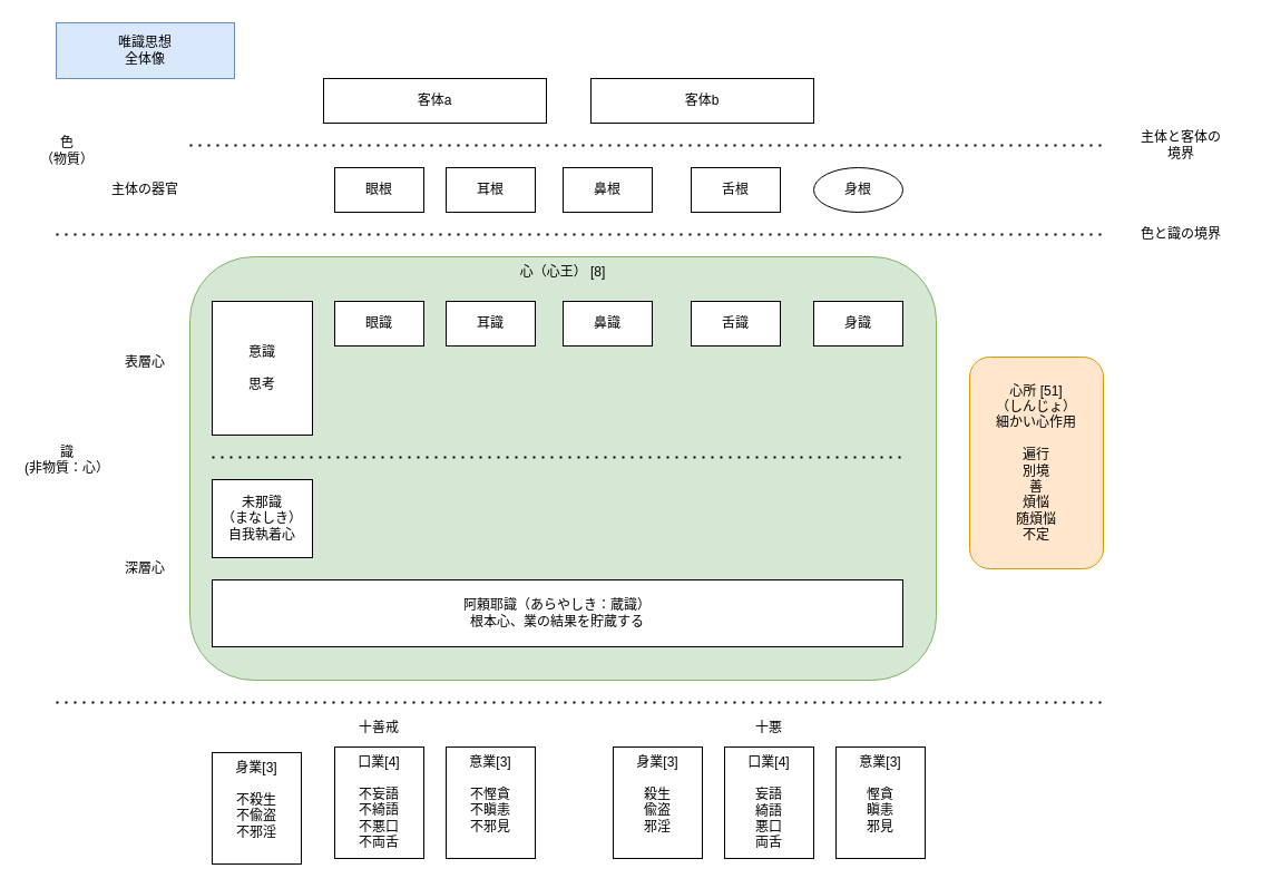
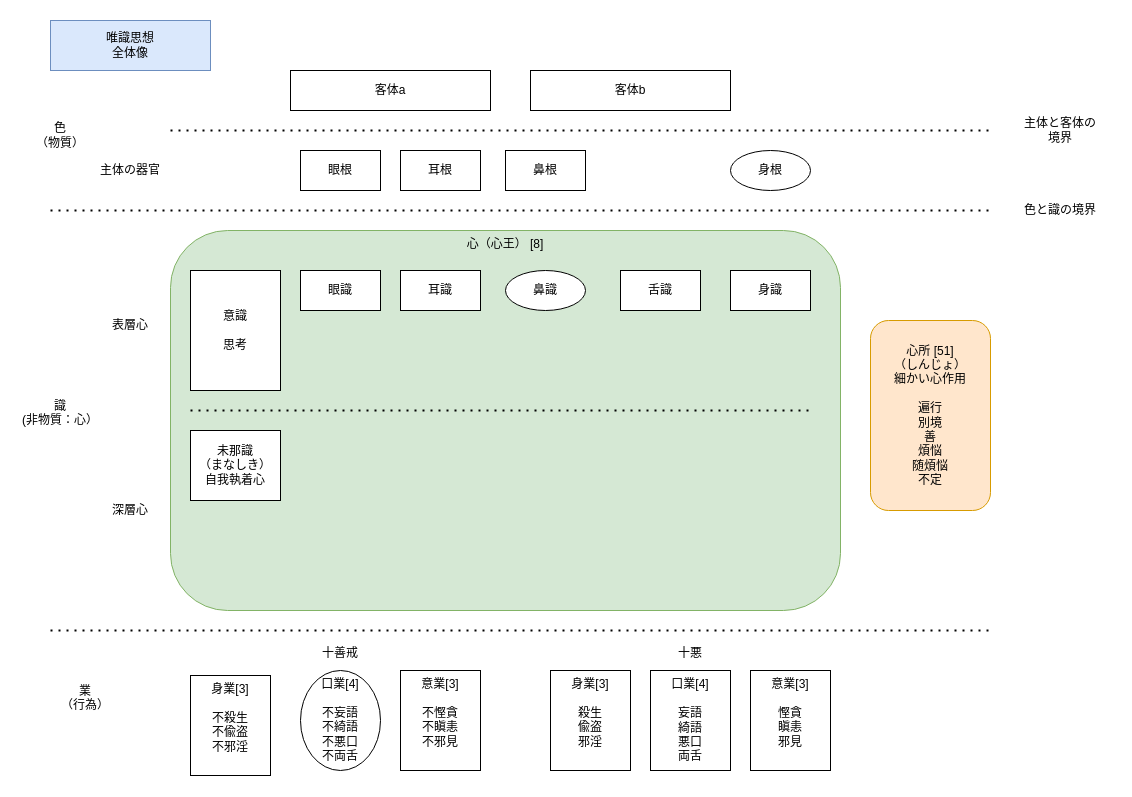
  <mxCell id="0" />
  <mxCell id="1" parent="0" />
  <mxCell id="2" value="心（心王） [8]" style="rounded=1;whiteSpace=wrap;html=1;verticalAlign=top;fillColor=#d5e8d4;strokeColor=#82b366;" vertex="1" parent="1"><mxGeometry x="170" y="230" width="670" height="380" as="geometry" /></mxCell>
  <mxCell id="3" value="唯識思想&lt;div&gt;全体像&lt;/div&gt;" style="text;html=1;align=center;verticalAlign=middle;whiteSpace=wrap;rounded=0;fillColor=#dae8fc;strokeColor=#6c8ebf;" parent="1" vertex="1"><mxGeometry x="50" y="20" width="160" height="50" as="geometry" /></mxCell>
  <mxCell id="4" value="色&lt;br&gt;&lt;span style=&quot;background-color: transparent; color: light-dark(rgb(0, 0, 0), rgb(255, 255, 255));&quot;&gt;（物質&lt;/span&gt;&lt;span style=&quot;background-color: transparent; color: light-dark(rgb(0, 0, 0), rgb(255, 255, 255));&quot;&gt;）&lt;/span&gt;" style="text;html=1;align=center;verticalAlign=middle;whiteSpace=wrap;rounded=0;" vertex="1" parent="1"><mxGeometry x="20" y="110" width="80" height="50" as="geometry" /></mxCell>
+ <mxCell id="5" value="&lt;div&gt;業&lt;/div&gt;&lt;div&gt;（行為）&lt;/div&gt;&lt;div&gt;&lt;div&gt;&lt;br&gt;&lt;/div&gt;&lt;/div&gt;" style="text;html=1;align=center;verticalAlign=middle;whiteSpace=wrap;rounded=0;" vertex="1" parent="1"><mxGeometry x="50" y="665" width="70" height="80" as="geometry" /></mxCell>
  <mxCell id="6" value="眼根" style="rounded=0;whiteSpace=wrap;html=1;" vertex="1" parent="1"><mxGeometry x="300" y="150" width="80" height="40" as="geometry" /></mxCell>
  <mxCell id="7" value="耳根" style="rounded=0;whiteSpace=wrap;html=1;" vertex="1" parent="1"><mxGeometry x="400" y="150" width="80" height="40" as="geometry" /></mxCell>
  <mxCell id="8" value="鼻根" style="rounded=0;whiteSpace=wrap;html=1;" vertex="1" parent="1"><mxGeometry x="505" y="150" width="80" height="40" as="geometry" /></mxCell>
- <mxCell id="9" value="舌根" style="rounded=0;whiteSpace=wrap;html=1;" vertex="1" parent="1"><mxGeometry x="620" y="150" width="80" height="40" as="geometry" /></mxCell>
  <mxCell id="10" value="身根" style="ellipse;whiteSpace=wrap;html=1;" vertex="1" parent="1"><mxGeometry x="730" y="150" width="80" height="40" as="geometry" /></mxCell>
  <mxCell id="11" value="耳識" style="rounded=0;whiteSpace=wrap;html=1;" vertex="1" parent="1"><mxGeometry x="400" y="270" width="80" height="40" as="geometry" /></mxCell>
  <mxCell id="12" value="眼識" style="rounded=0;whiteSpace=wrap;html=1;" vertex="1" parent="1"><mxGeometry x="300" y="270" width="80" height="40" as="geometry" /></mxCell>
- <mxCell id="13" value="鼻識" style="rounded=0;whiteSpace=wrap;html=1;" vertex="1" parent="1"><mxGeometry x="505" y="270" width="80" height="40" as="geometry" /></mxCell>
+ <mxCell id="13" value="鼻識" style="ellipse;whiteSpace=wrap;html=1;" vertex="1" parent="1"><mxGeometry x="505" y="270" width="80" height="40" as="geometry" /></mxCell>
  <mxCell id="14" value="舌識" style="rounded=0;whiteSpace=wrap;html=1;" vertex="1" parent="1"><mxGeometry x="620" y="270" width="80" height="40" as="geometry" /></mxCell>
  <mxCell id="15" value="身識" style="rounded=0;whiteSpace=wrap;html=1;" vertex="1" parent="1"><mxGeometry x="730" y="270" width="80" height="40" as="geometry" /></mxCell>
  <mxCell id="16" value="意識&lt;div&gt;&lt;br&gt;&lt;div&gt;思考&lt;/div&gt;&lt;/div&gt;" style="rounded=0;whiteSpace=wrap;html=1;" vertex="1" parent="1"><mxGeometry x="190" y="270" width="90" height="120" as="geometry" /></mxCell>
  <mxCell id="17" value="" style="endArrow=none;dashed=1;html=1;dashPattern=1 3;strokeWidth=2;rounded=0;" edge="1" parent="1"><mxGeometry width="50" height="50" relative="1" as="geometry"><mxPoint x="50" y="210" as="sourcePoint" /><mxPoint x="990" y="210" as="targetPoint" /></mxGeometry></mxCell>
  <mxCell id="18" value="色と識の境界" style="text;html=1;align=center;verticalAlign=middle;whiteSpace=wrap;rounded=0;" vertex="1" parent="1"><mxGeometry x="1010" y="190" width="100" height="40" as="geometry" /></mxCell>
  <mxCell id="19" value="未那識&lt;div&gt;（まなしき）&lt;div&gt;自我執着心&lt;/div&gt;&lt;/div&gt;" style="rounded=0;whiteSpace=wrap;html=1;" vertex="1" parent="1"><mxGeometry x="190" y="430" width="90" height="70" as="geometry" /></mxCell>
- <mxCell id="20" value="阿頼耶識（あらやしき：蔵識）&lt;div&gt;根本心、業の結果を貯蔵する&lt;/div&gt;" style="rounded=0;whiteSpace=wrap;html=1;" vertex="1" parent="1"><mxGeometry x="190" y="520" width="620" height="60" as="geometry" /></mxCell>
  <mxCell id="21" value="心所 [51]&lt;div&gt;（しんじょ）&lt;br&gt;&lt;div&gt;&lt;div&gt;細かい心作用&lt;/div&gt;&lt;/div&gt;&lt;div&gt;&lt;br&gt;&lt;/div&gt;&lt;div&gt;遍行&lt;/div&gt;&lt;div&gt;別境&lt;/div&gt;&lt;div&gt;善&lt;/div&gt;&lt;div&gt;煩悩&lt;/div&gt;&lt;div&gt;随&lt;span style=&quot;background-color: transparent; color: light-dark(rgb(0, 0, 0), rgb(255, 255, 255));&quot;&gt;煩悩&lt;/span&gt;&lt;/div&gt;&lt;div&gt;&lt;span style=&quot;background-color: transparent; color: light-dark(rgb(0, 0, 0), rgb(255, 255, 255));&quot;&gt;不定&lt;/span&gt;&lt;/div&gt;&lt;/div&gt;" style="rounded=1;whiteSpace=wrap;html=1;fillColor=#ffe6cc;strokeColor=#d79b00;" vertex="1" parent="1"><mxGeometry x="870" y="320" width="120" height="190" as="geometry" /></mxCell>
  <mxCell id="22" value="表層心" style="text;html=1;align=center;verticalAlign=middle;whiteSpace=wrap;rounded=0;" vertex="1" parent="1"><mxGeometry x="90" y="270" width="80" height="110" as="geometry" /></mxCell>
  <mxCell id="23" value="深層心" style="text;html=1;align=center;verticalAlign=middle;whiteSpace=wrap;rounded=0;" vertex="1" parent="1"><mxGeometry x="90" y="440" width="80" height="140" as="geometry" /></mxCell>
  <mxCell id="24" value="客体a" style="rounded=0;whiteSpace=wrap;html=1;" vertex="1" parent="1"><mxGeometry x="290" y="70" width="200" height="40" as="geometry" /></mxCell>
  <mxCell id="25" value="客体b" style="rounded=0;whiteSpace=wrap;html=1;" vertex="1" parent="1"><mxGeometry x="530" y="70" width="200" height="40" as="geometry" /></mxCell>
  <mxCell id="26" value="" style="endArrow=none;dashed=1;html=1;dashPattern=1 3;strokeWidth=2;rounded=0;" edge="1" parent="1"><mxGeometry width="50" height="50" relative="1" as="geometry"><mxPoint x="190" y="410" as="sourcePoint" /><mxPoint x="810" y="410" as="targetPoint" /></mxGeometry></mxCell>
  <mxCell id="27" value="" style="endArrow=none;dashed=1;html=1;dashPattern=1 3;strokeWidth=2;rounded=0;" edge="1" parent="1"><mxGeometry width="50" height="50" relative="1" as="geometry"><mxPoint x="170" y="130" as="sourcePoint" /><mxPoint x="990" y="130" as="targetPoint" /></mxGeometry></mxCell>
  <mxCell id="28" value="主体と客体の&lt;div&gt;境界&lt;/div&gt;" style="text;html=1;align=center;verticalAlign=middle;whiteSpace=wrap;rounded=0;" vertex="1" parent="1"><mxGeometry x="1010" y="110" width="100" height="40" as="geometry" /></mxCell>
  <mxCell id="29" value="身業[3]&lt;div&gt;&lt;br&gt;&lt;/div&gt;&lt;div&gt;不殺生&lt;/div&gt;&lt;div&gt;&lt;div&gt;不偸盗&lt;/div&gt;&lt;div&gt;不邪淫&lt;/div&gt;&lt;/div&gt;" style="rounded=0;whiteSpace=wrap;html=1;labelPosition=center;verticalLabelPosition=middle;align=center;verticalAlign=top;" vertex="1" parent="1"><mxGeometry x="190" y="675" width="80" height="100" as="geometry" /></mxCell>
  <mxCell id="30" value="十善戒" style="text;html=1;align=center;verticalAlign=middle;whiteSpace=wrap;rounded=0;" vertex="1" parent="1"><mxGeometry x="200" y="640" width="280" height="25" as="geometry" /></mxCell>
- <mxCell id="31" value="口業[4]&lt;div&gt;&lt;br&gt;&lt;/div&gt;&lt;div&gt;&lt;div&gt;不妄語&lt;/div&gt;&lt;div&gt;不綺語&lt;/div&gt;&lt;div&gt;不悪口&lt;/div&gt;&lt;div&gt;不両舌&lt;/div&gt;&lt;/div&gt;" style="rounded=0;whiteSpace=wrap;html=1;verticalAlign=top;" vertex="1" parent="1"><mxGeometry x="300" y="670" width="80" height="100" as="geometry" /></mxCell>
+ <mxCell id="31" value="口業[4]&lt;div&gt;&lt;br&gt;&lt;/div&gt;&lt;div&gt;&lt;div&gt;不妄語&lt;/div&gt;&lt;div&gt;不綺語&lt;/div&gt;&lt;div&gt;不悪口&lt;/div&gt;&lt;div&gt;不両舌&lt;/div&gt;&lt;/div&gt;" style="ellipse;whiteSpace=wrap;html=1;verticalAlign=top;" vertex="1" parent="1"><mxGeometry x="300" y="670" width="80" height="100" as="geometry" /></mxCell>
  <mxCell id="32" value="意業[3]&lt;div&gt;&lt;br&gt;&lt;/div&gt;&lt;div&gt;&lt;div&gt;不慳貪&lt;/div&gt;&lt;div&gt;不瞋恚&lt;/div&gt;&lt;div&gt;不邪見&lt;/div&gt;&lt;/div&gt;" style="rounded=0;whiteSpace=wrap;html=1;verticalAlign=top;" vertex="1" parent="1"><mxGeometry x="400" y="670" width="80" height="100" as="geometry" /></mxCell>
  <mxCell id="33" value="" style="endArrow=none;dashed=1;html=1;dashPattern=1 3;strokeWidth=2;rounded=0;" edge="1" parent="1"><mxGeometry width="50" height="50" relative="1" as="geometry"><mxPoint x="50" y="630" as="sourcePoint" /><mxPoint x="990" y="630" as="targetPoint" /></mxGeometry></mxCell>
  <mxCell id="34" value="&lt;div&gt;識&lt;/div&gt;(非物質：心）&lt;div&gt;&lt;div&gt;&lt;br&gt;&lt;/div&gt;&lt;/div&gt;" style="text;html=1;align=center;verticalAlign=middle;whiteSpace=wrap;rounded=0;" vertex="1" parent="1"><mxGeometry x="20" y="380" width="80" height="80" as="geometry" /></mxCell>
  <mxCell id="35" value="身業[3]&lt;div&gt;&lt;br&gt;&lt;/div&gt;&lt;div&gt;殺生&lt;/div&gt;&lt;div&gt;&lt;div&gt;偸盗&lt;/div&gt;&lt;div&gt;邪淫&lt;/div&gt;&lt;/div&gt;" style="rounded=0;whiteSpace=wrap;html=1;labelPosition=center;verticalLabelPosition=middle;align=center;verticalAlign=top;" vertex="1" parent="1"><mxGeometry x="550" y="670" width="80" height="100" as="geometry" /></mxCell>
  <mxCell id="36" value="十悪" style="text;html=1;align=center;verticalAlign=middle;whiteSpace=wrap;rounded=0;" vertex="1" parent="1"><mxGeometry x="550" y="640" width="280" height="25" as="geometry" /></mxCell>
  <mxCell id="37" value="口業[4]&lt;div&gt;&lt;br&gt;&lt;/div&gt;&lt;div&gt;&lt;div&gt;妄語&lt;/div&gt;&lt;div&gt;綺語&lt;/div&gt;&lt;div&gt;悪口&lt;/div&gt;&lt;div&gt;両舌&lt;/div&gt;&lt;/div&gt;" style="rounded=0;whiteSpace=wrap;html=1;" vertex="1" parent="1"><mxGeometry x="650" y="670" width="80" height="100" as="geometry" /></mxCell>
  <mxCell id="38" value="意業[3]&lt;div&gt;&lt;br&gt;&lt;/div&gt;&lt;div&gt;&lt;div&gt;慳貪&lt;/div&gt;&lt;div&gt;瞋恚&lt;/div&gt;&lt;div&gt;邪見&lt;/div&gt;&lt;/div&gt;" style="rounded=0;whiteSpace=wrap;html=1;verticalAlign=top;" vertex="1" parent="1"><mxGeometry x="750" y="670" width="80" height="100" as="geometry" /></mxCell>
  <mxCell id="39" value="主体の器官" style="text;html=1;align=center;verticalAlign=middle;whiteSpace=wrap;rounded=0;" vertex="1" parent="1"><mxGeometry x="90" y="150" width="80" height="40" as="geometry" /></mxCell>
